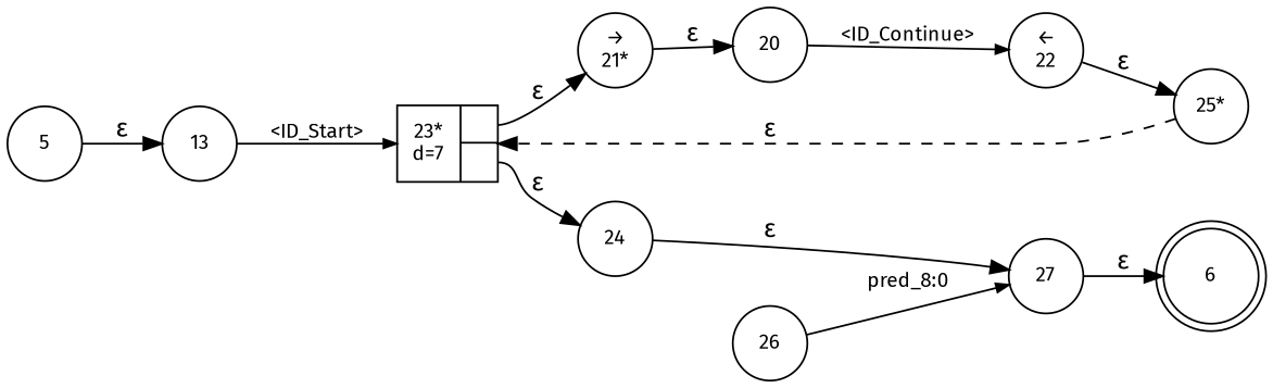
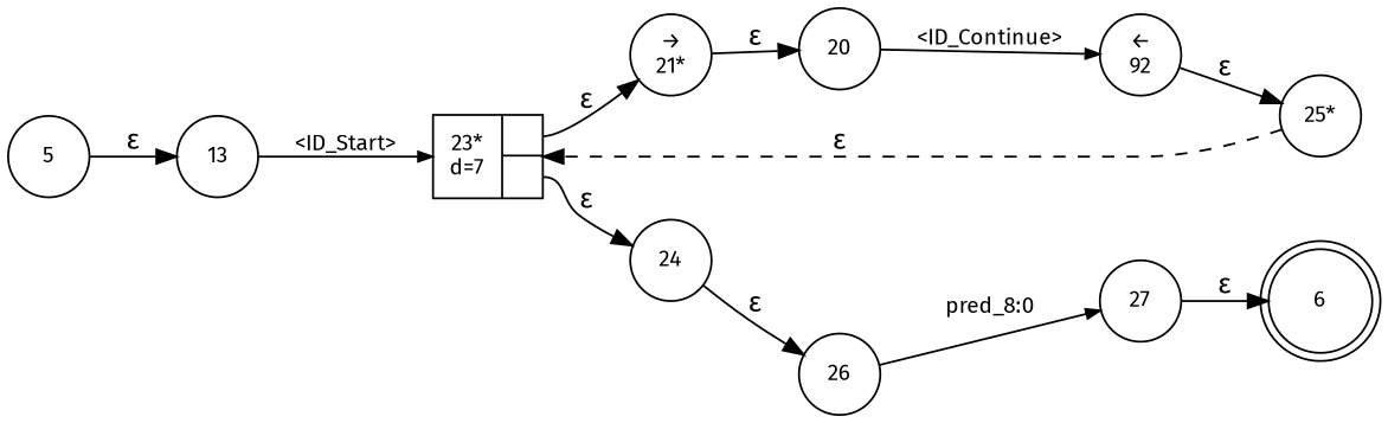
  digraph {
    fontname="Fira Sans"
    rankdir=LR
    node [fixedsize=true fontname="Fira Sans" fontsize=11 shape=circle peripheries=1]
    edge [fontname="Fira Sans"]
    n1 [label=6 shape=doublecircle width=.6 peripheries=""]
    n2 [label=13 width=.55]
    n3 [fixedsize=false label="{23*\nd=7|{<p0>|<p1>}}" shape=record]
    n4 [label="&rarr;\n21*" width=.55]
    n5 [label=24 width=.55]
    n6 [label=20 width=.55]
-   n7 [label="&larr;\n22" width=.55]
+   n7 [label="&larr;\n92" width=.55]
    n8 [label="25*" width=.55]
    n9 [label=5 width=.55]
    n10 [label=26 width=.55]
    n11 [label=27 width=.55]
    n2 -> n3 [arrowhead=normal arrowsize=.7 fontsize=11 label="<ID_Start>"]
    n3 -> n4 [label="&epsilon;" tailport=p0]
    n3 -> n5 [label="&epsilon;" tailport=p1]
    n4 -> n6 [label="&epsilon;"]
-   n5 -> n11 [label="&epsilon;"]
+   n5 -> n10 [label="&epsilon;"]
    n6 -> n7 [arrowhead=normal arrowsize=.7 fontsize=11 label="<ID_Continue>"]
    n7 -> n8 [label="&epsilon;"]
    n8 -> n3 [label="&epsilon;" style=dashed]
    n9 -> n2 [label="&epsilon;"]
    n10 -> n11 [arrowhead=normal arrowsize=.7 fontsize=11 label="pred_8:0"]
    n11 -> n1 [label="&epsilon;"]
  }
